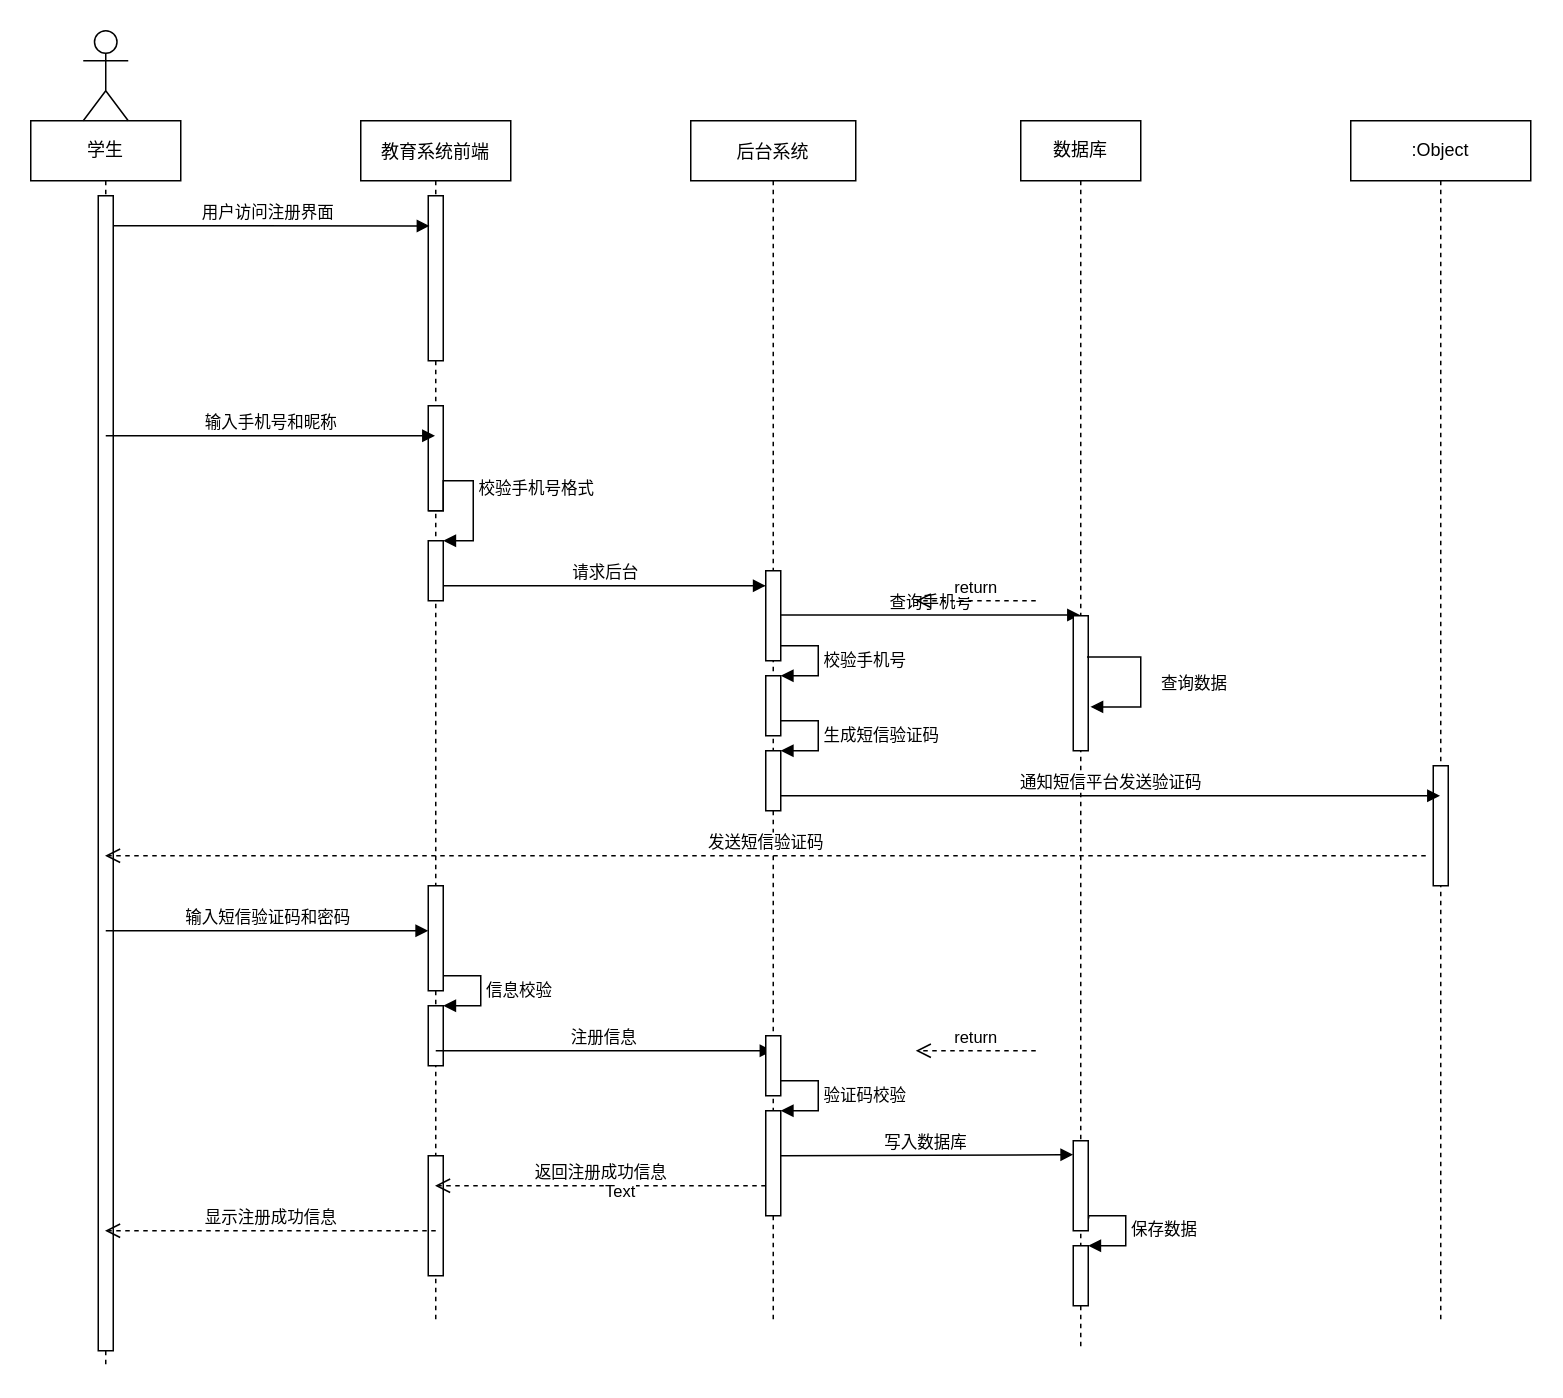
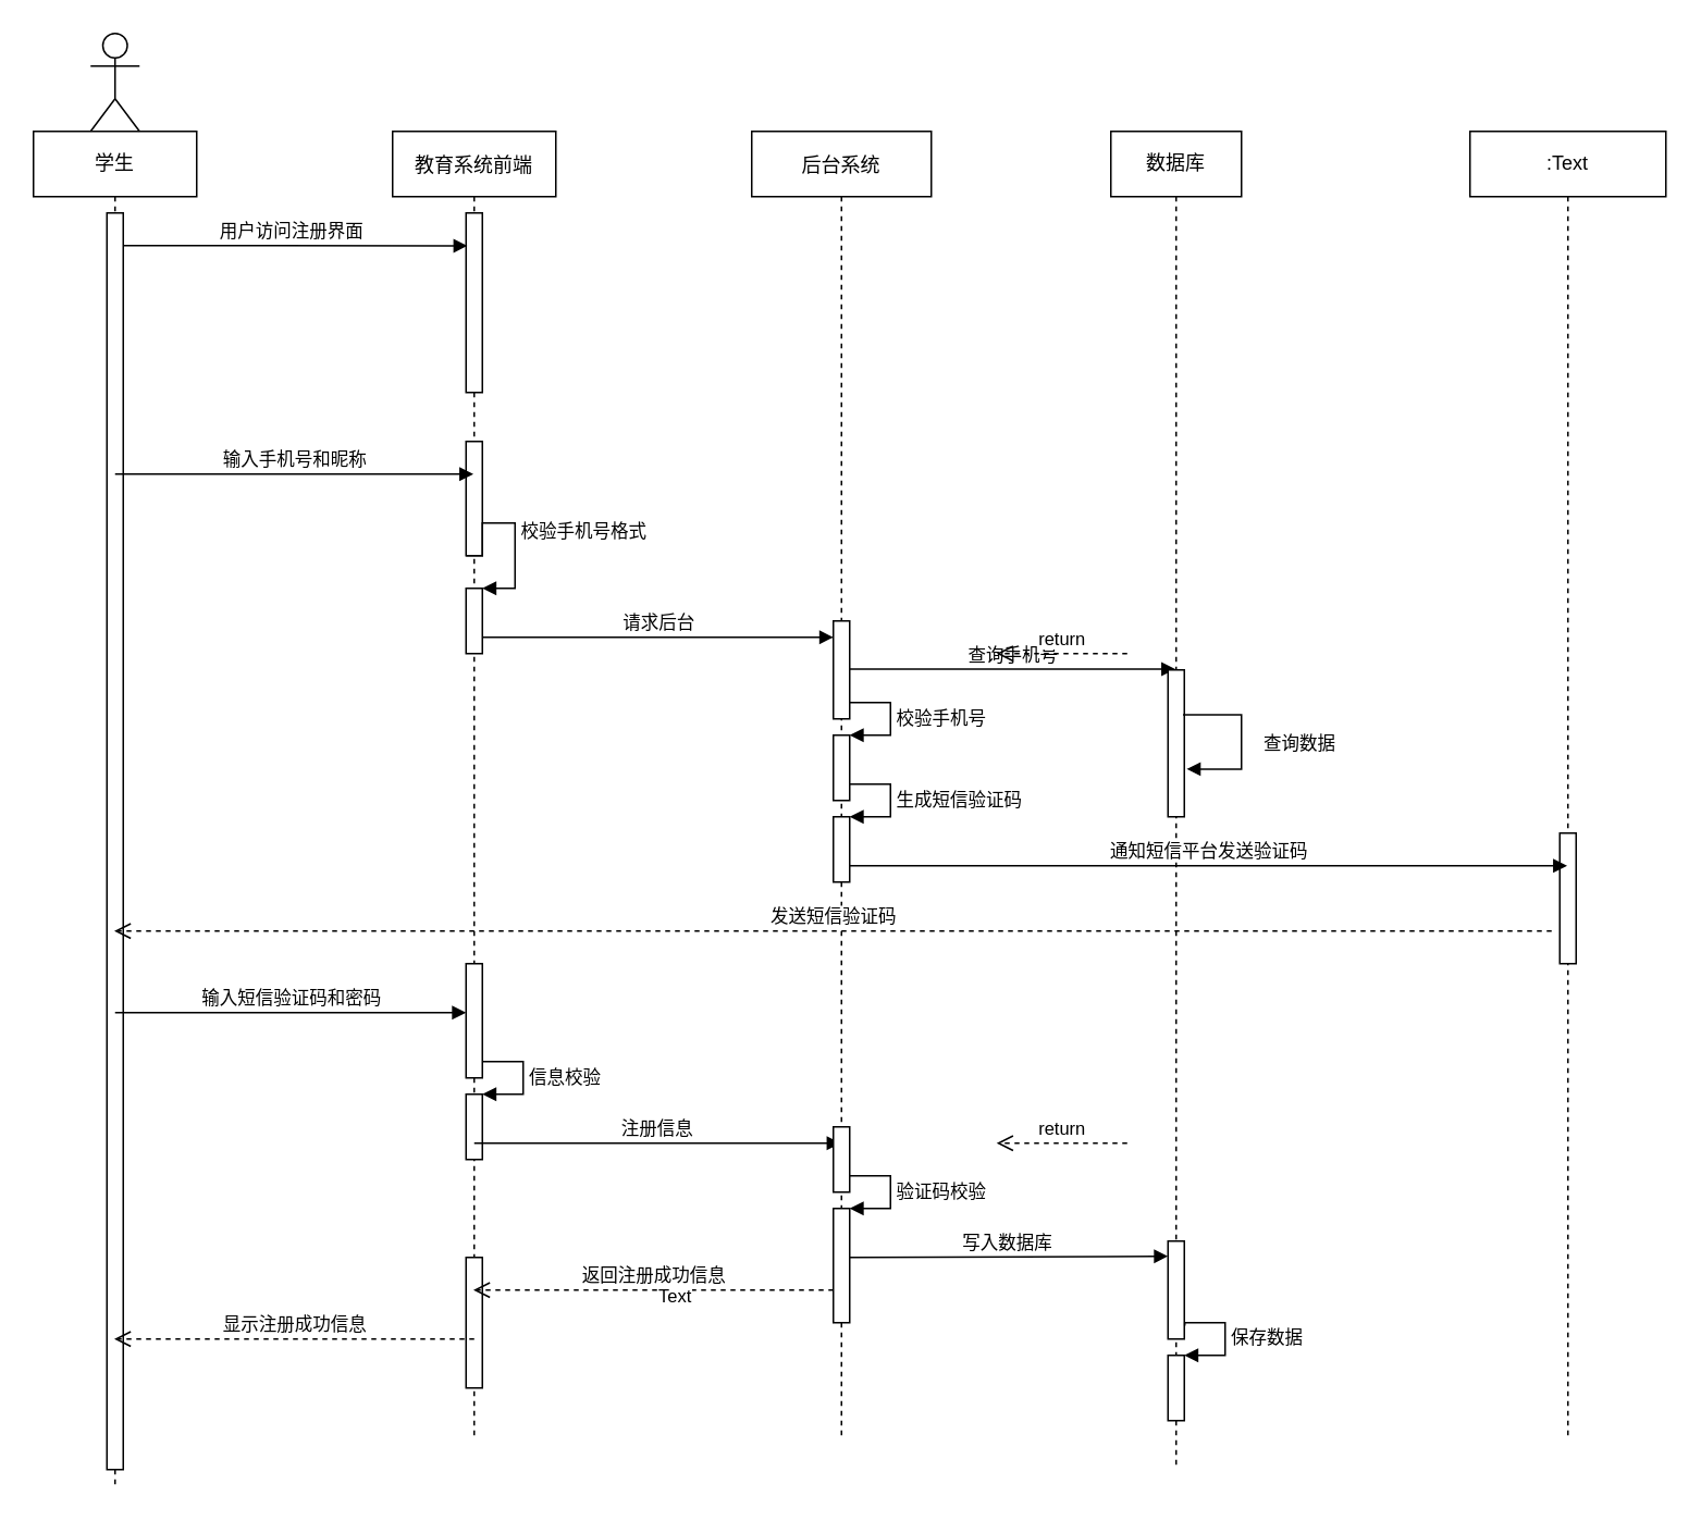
  <mxCell id="0" />
  <mxCell id="1" parent="0" />
  <mxCell id="2" value="教育系统前端" style="shape=umlLifeline;perimeter=lifelinePerimeter;container=1;collapsible=0;recursiveResize=0;rounded=0;shadow=0;strokeWidth=1;" parent="1" vertex="1"><mxGeometry x="240" y="80" width="100" height="800" as="geometry" /></mxCell>
  <mxCell id="3" value="" style="html=1;points=[];perimeter=orthogonalPerimeter;" vertex="1" parent="2"><mxGeometry x="45" y="50" width="10" height="110" as="geometry" /></mxCell>
  <mxCell id="4" value="" style="html=1;points=[];perimeter=orthogonalPerimeter;" vertex="1" parent="2"><mxGeometry x="45" y="190" width="10" height="70" as="geometry" /></mxCell>
  <mxCell id="5" value="" style="html=1;points=[];perimeter=orthogonalPerimeter;" vertex="1" parent="2"><mxGeometry x="45" y="280" width="10" height="40" as="geometry" /></mxCell>
  <mxCell id="6" value="校验手机号格式" style="edgeStyle=orthogonalEdgeStyle;html=1;align=left;spacingLeft=2;endArrow=block;rounded=0;entryX=1;entryY=0;" edge="1" target="5" parent="2"><mxGeometry relative="1" as="geometry"><mxPoint x="45" y="260" as="sourcePoint" /><Array as="points"><mxPoint x="55" y="260" /><mxPoint x="55" y="240" /><mxPoint x="75" y="240" /><mxPoint x="75" y="280" /></Array></mxGeometry></mxCell>
  <mxCell id="7" value="" style="html=1;points=[];perimeter=orthogonalPerimeter;" vertex="1" parent="2"><mxGeometry x="45" y="510" width="10" height="70" as="geometry" /></mxCell>
  <mxCell id="8" value="" style="html=1;points=[];perimeter=orthogonalPerimeter;" vertex="1" parent="2"><mxGeometry x="45" y="590" width="10" height="40" as="geometry" /></mxCell>
  <mxCell id="9" value="信息校验" style="edgeStyle=orthogonalEdgeStyle;html=1;align=left;spacingLeft=2;endArrow=block;rounded=0;entryX=1;entryY=0;exitX=1;exitY=0.857;exitDx=0;exitDy=0;exitPerimeter=0;" edge="1" target="8" parent="2" source="7"><mxGeometry relative="1" as="geometry"><mxPoint x="60" y="570" as="sourcePoint" /><Array as="points"><mxPoint x="80" y="570" /><mxPoint x="80" y="590" /></Array></mxGeometry></mxCell>
  <mxCell id="10" value="注册信息" style="html=1;verticalAlign=bottom;endArrow=block;rounded=0;" edge="1" parent="2" target="12"><mxGeometry width="80" relative="1" as="geometry"><mxPoint x="50" y="620" as="sourcePoint" /><mxPoint x="130" y="620" as="targetPoint" /></mxGeometry></mxCell>
  <mxCell id="11" value="" style="html=1;points=[];perimeter=orthogonalPerimeter;" vertex="1" parent="2"><mxGeometry x="45" y="690" width="10" height="80" as="geometry" /></mxCell>
  <mxCell id="12" value="后台系统" style="shape=umlLifeline;perimeter=lifelinePerimeter;container=1;collapsible=0;recursiveResize=0;rounded=0;shadow=0;strokeWidth=1;" parent="1" vertex="1"><mxGeometry x="460" y="80" width="110" height="800" as="geometry" /></mxCell>
  <mxCell id="13" value="" style="html=1;points=[];perimeter=orthogonalPerimeter;" vertex="1" parent="12"><mxGeometry x="50" y="300" width="10" height="60" as="geometry" /></mxCell>
  <mxCell id="14" value="" style="html=1;points=[];perimeter=orthogonalPerimeter;" vertex="1" parent="12"><mxGeometry x="50" y="370" width="10" height="40" as="geometry" /></mxCell>
  <mxCell id="15" value="校验手机号" style="edgeStyle=orthogonalEdgeStyle;html=1;align=left;spacingLeft=2;endArrow=block;rounded=0;entryX=1;entryY=0;" edge="1" target="14" parent="12"><mxGeometry relative="1" as="geometry"><mxPoint x="60" y="350" as="sourcePoint" /><Array as="points"><mxPoint x="85" y="350" /></Array></mxGeometry></mxCell>
  <mxCell id="16" value="查询手机号" style="html=1;verticalAlign=bottom;endArrow=block;rounded=0;" edge="1" parent="12" target="29"><mxGeometry width="80" relative="1" as="geometry"><mxPoint x="60" y="329.5" as="sourcePoint" /><mxPoint x="140" y="329.5" as="targetPoint" /></mxGeometry></mxCell>
  <mxCell id="17" value="" style="html=1;points=[];perimeter=orthogonalPerimeter;" vertex="1" parent="12"><mxGeometry x="50" y="420" width="10" height="40" as="geometry" /></mxCell>
  <mxCell id="18" value="生成短信验证码" style="edgeStyle=orthogonalEdgeStyle;html=1;align=left;spacingLeft=2;endArrow=block;rounded=0;entryX=1;entryY=0;" edge="1" target="17" parent="12"><mxGeometry relative="1" as="geometry"><mxPoint x="60" y="400" as="sourcePoint" /><Array as="points"><mxPoint x="85" y="400" /></Array></mxGeometry></mxCell>
  <mxCell id="19" value="" style="html=1;points=[];perimeter=orthogonalPerimeter;" vertex="1" parent="12"><mxGeometry x="50" y="610" width="10" height="40" as="geometry" /></mxCell>
  <mxCell id="20" value="" style="html=1;points=[];perimeter=orthogonalPerimeter;" vertex="1" parent="12"><mxGeometry x="50" y="660" width="10" height="70" as="geometry" /></mxCell>
  <mxCell id="21" value="验证码校验" style="edgeStyle=orthogonalEdgeStyle;html=1;align=left;spacingLeft=2;endArrow=block;rounded=0;entryX=1;entryY=0;" edge="1" target="20" parent="12"><mxGeometry relative="1" as="geometry"><mxPoint x="60" y="640" as="sourcePoint" /><Array as="points"><mxPoint x="85" y="640" /></Array></mxGeometry></mxCell>
  <mxCell id="22" value="写入数据库&lt;span style=&quot;white-space: pre;&quot;&gt; &lt;/span&gt;" style="html=1;verticalAlign=bottom;endArrow=block;rounded=0;entryX=0;entryY=0.155;entryDx=0;entryDy=0;entryPerimeter=0;" edge="1" parent="12" target="32"><mxGeometry width="80" relative="1" as="geometry"><mxPoint x="60" y="690" as="sourcePoint" /><mxPoint x="140" y="690" as="targetPoint" /></mxGeometry></mxCell>
  <mxCell id="23" value="学生" style="shape=umlLifeline;perimeter=lifelinePerimeter;whiteSpace=wrap;html=1;container=1;collapsible=0;recursiveResize=0;outlineConnect=0;" vertex="1" parent="1"><mxGeometry x="20" y="80" width="100" height="830" as="geometry" /></mxCell>
  <mxCell id="24" value="用户访问注册界面" style="html=1;verticalAlign=bottom;startArrow=oval;startFill=1;endArrow=block;startSize=8;rounded=0;entryX=0.086;entryY=0.183;entryDx=0;entryDy=0;entryPerimeter=0;" edge="1" parent="23" target="3"><mxGeometry width="60" relative="1" as="geometry"><mxPoint x="50" y="70" as="sourcePoint" /><mxPoint x="260" y="70" as="targetPoint" /></mxGeometry></mxCell>
  <mxCell id="25" value="" style="html=1;points=[];perimeter=orthogonalPerimeter;" vertex="1" parent="23"><mxGeometry x="45" y="50" width="10" height="770" as="geometry" /></mxCell>
  <mxCell id="26" value="输入手机号和昵称" style="html=1;verticalAlign=bottom;endArrow=block;rounded=0;" edge="1" parent="23" target="2"><mxGeometry width="80" relative="1" as="geometry"><mxPoint x="50" y="210" as="sourcePoint" /><mxPoint x="130" y="210" as="targetPoint" /></mxGeometry></mxCell>
  <mxCell id="27" value="输入短信验证码和密码" style="html=1;verticalAlign=bottom;endArrow=block;rounded=0;" edge="1" parent="23" target="7"><mxGeometry width="80" relative="1" as="geometry"><mxPoint x="50" y="540" as="sourcePoint" /><mxPoint x="190" y="550" as="targetPoint" /></mxGeometry></mxCell>
  <mxCell id="28" value="" style="shape=umlActor;verticalLabelPosition=bottom;verticalAlign=top;html=1;" vertex="1" parent="1"><mxGeometry x="55" y="20" width="30" height="60" as="geometry" /></mxCell>
  <mxCell id="29" value="数据库" style="shape=umlLifeline;perimeter=lifelinePerimeter;whiteSpace=wrap;html=1;container=1;collapsible=0;recursiveResize=0;outlineConnect=0;" vertex="1" parent="1"><mxGeometry x="680" y="80" width="80" height="820" as="geometry" /></mxCell>
  <mxCell id="30" value="" style="html=1;points=[];perimeter=orthogonalPerimeter;" vertex="1" parent="29"><mxGeometry x="35" y="330" width="10" height="90" as="geometry" /></mxCell>
  <mxCell id="31" value="查询数据" style="edgeStyle=orthogonalEdgeStyle;html=1;align=left;spacingLeft=2;endArrow=block;rounded=0;entryX=1.143;entryY=0.675;entryDx=0;entryDy=0;entryPerimeter=0;exitX=0.914;exitY=0.306;exitDx=0;exitDy=0;exitPerimeter=0;" edge="1" target="30" parent="29" source="30"><mxGeometry x="0.039" y="10" relative="1" as="geometry"><mxPoint x="35" y="310" as="sourcePoint" /><Array as="points"><mxPoint x="80" y="358" /><mxPoint x="80" y="391" /></Array><mxPoint as="offset" /></mxGeometry></mxCell>
  <mxCell id="32" value="" style="html=1;points=[];perimeter=orthogonalPerimeter;" vertex="1" parent="29"><mxGeometry x="35" y="680" width="10" height="60" as="geometry" /></mxCell>
  <mxCell id="33" value="" style="html=1;points=[];perimeter=orthogonalPerimeter;" vertex="1" parent="29"><mxGeometry x="35" y="750" width="10" height="40" as="geometry" /></mxCell>
  <mxCell id="34" value="保存数据" style="edgeStyle=orthogonalEdgeStyle;html=1;align=left;spacingLeft=2;endArrow=block;rounded=0;entryX=1;entryY=0;exitX=1.029;exitY=0.864;exitDx=0;exitDy=0;exitPerimeter=0;" edge="1" target="33" parent="29" source="32"><mxGeometry relative="1" as="geometry"><mxPoint x="50" y="730" as="sourcePoint" /><Array as="points"><mxPoint x="45" y="730" /><mxPoint x="70" y="730" /><mxPoint x="70" y="750" /></Array></mxGeometry></mxCell>
- <mxCell id="35" value=":Object" style="shape=umlLifeline;perimeter=lifelinePerimeter;whiteSpace=wrap;html=1;container=1;collapsible=0;recursiveResize=0;outlineConnect=0;" vertex="1" parent="1"><mxGeometry x="900" y="80" width="120" height="800" as="geometry" /></mxCell>
+ <mxCell id="35" value=":Text" style="shape=umlLifeline;perimeter=lifelinePerimeter;whiteSpace=wrap;html=1;container=1;collapsible=0;recursiveResize=0;outlineConnect=0;" vertex="1" parent="1"><mxGeometry x="900" y="80" width="120" height="800" as="geometry" /></mxCell>
  <mxCell id="36" value="" style="html=1;points=[];perimeter=orthogonalPerimeter;" vertex="1" parent="35"><mxGeometry x="55" y="430" width="10" height="80" as="geometry" /></mxCell>
  <mxCell id="37" value="请求后台" style="html=1;verticalAlign=bottom;endArrow=block;rounded=0;" edge="1" parent="1"><mxGeometry width="80" relative="1" as="geometry"><mxPoint x="295" y="390" as="sourcePoint" /><mxPoint x="510" y="390" as="targetPoint" /></mxGeometry></mxCell>
  <mxCell id="38" value="通知短信平台发送验证码" style="html=1;verticalAlign=bottom;endArrow=block;rounded=0;" edge="1" parent="1" target="35"><mxGeometry width="80" relative="1" as="geometry"><mxPoint x="520" y="530" as="sourcePoint" /><mxPoint x="600" y="530" as="targetPoint" /></mxGeometry></mxCell>
  <mxCell id="39" value="发送短信验证码" style="html=1;verticalAlign=bottom;endArrow=open;dashed=1;endSize=8;rounded=0;" edge="1" parent="1" target="23"><mxGeometry relative="1" as="geometry"><mxPoint x="950" y="570" as="sourcePoint" /><mxPoint x="870" y="570" as="targetPoint" /></mxGeometry></mxCell>
  <mxCell id="40" value="return" style="html=1;verticalAlign=bottom;endArrow=open;dashed=1;endSize=8;rounded=0;" edge="1" parent="1"><mxGeometry relative="1" as="geometry"><mxPoint x="690" y="400" as="sourcePoint" /><mxPoint x="610" y="400" as="targetPoint" /></mxGeometry></mxCell>
  <mxCell id="41" value="返回注册成功信息" style="html=1;verticalAlign=bottom;endArrow=open;dashed=1;endSize=8;rounded=0;" edge="1" parent="1" target="2"><mxGeometry relative="1" as="geometry"><mxPoint x="510" y="790" as="sourcePoint" /><mxPoint x="430" y="790" as="targetPoint" /></mxGeometry></mxCell>
  <mxCell id="42" value="Text" style="edgeLabel;html=1;align=center;verticalAlign=middle;resizable=0;points=[];" vertex="1" connectable="0" parent="41"><mxGeometry x="-0.11" y="3" relative="1" as="geometry"><mxPoint as="offset" /></mxGeometry></mxCell>
  <mxCell id="43" value="return" style="html=1;verticalAlign=bottom;endArrow=open;dashed=1;endSize=8;rounded=0;" edge="1" parent="1"><mxGeometry relative="1" as="geometry"><mxPoint x="690" y="700" as="sourcePoint" /><mxPoint x="610" y="700" as="targetPoint" /></mxGeometry></mxCell>
  <mxCell id="44" value="显示注册成功信息" style="html=1;verticalAlign=bottom;endArrow=open;dashed=1;endSize=8;rounded=0;" edge="1" parent="1" target="23"><mxGeometry relative="1" as="geometry"><mxPoint x="290" y="820" as="sourcePoint" /><mxPoint x="210" y="820" as="targetPoint" /></mxGeometry></mxCell>
